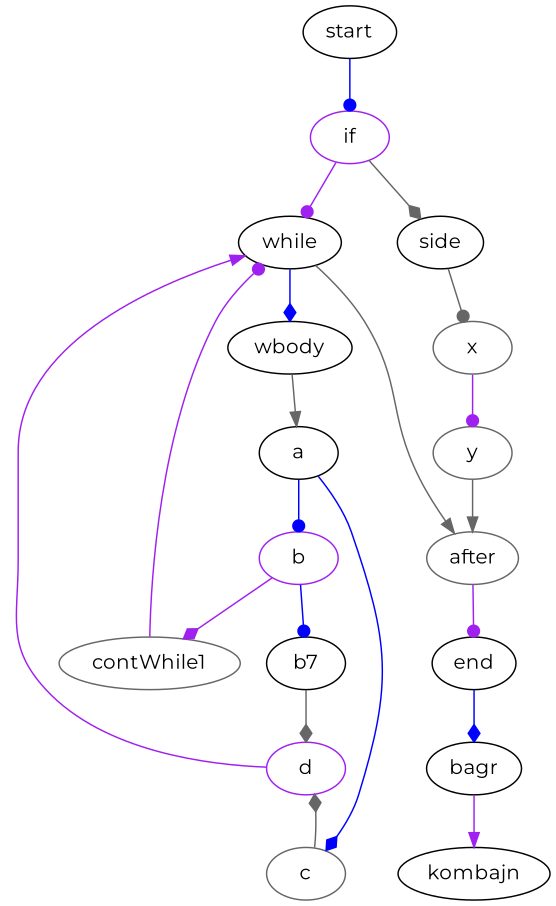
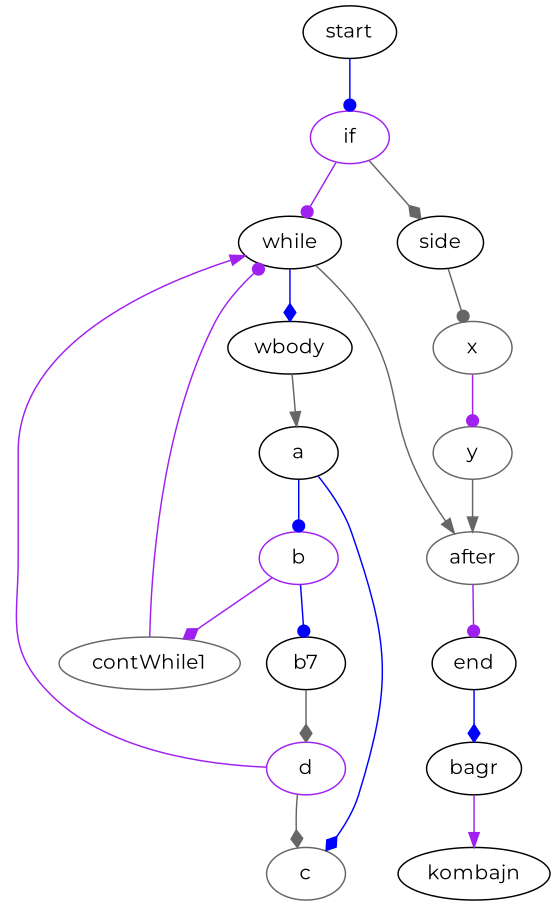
  digraph {
    fontname=Montserrat
    node [color=black fontname=Montserrat]
    edge [arrowhead=dot color=purple fontname=Montserrat]
    if [color=purple]
    start
    while
    side
    after [color=gray40]
    wbody
    x [color=gray40]
    end
    a
    y [color=gray40]
    bagr
    kombajn
    b [color=purple]
    c [color=gray40]
    n15 [label=b7]
    contWhile1 [color=gray40]
    d [color=purple]
    if -> while
    if -> side [arrowhead=diamond color=gray40]
    start -> if [color=blue]
    while -> after [arrowhead=normal color=gray40]
    while -> wbody [arrowhead=diamond color=blue]
    side -> x [color=gray40]
    after -> end
    wbody -> a [arrowhead=normal color=gray40]
    x -> y
    end -> bagr [arrowhead=diamond color=blue]
    a -> b [color=blue]
    a -> c [arrowhead=diamond color=blue]
    y -> after [arrowhead=normal color=gray40]
    bagr -> kombajn [arrowhead=normal]
    b -> n15 [color=blue]
    b -> contWhile1 [arrowhead=diamond]
-   c -> d [arrowhead=diamond color=gray40]
+   d -> c [arrowhead=diamond color=gray40]
    n15 -> d [arrowhead=diamond color=gray40]
    contWhile1 -> while
    d -> while [arrowhead=normal]
  }
